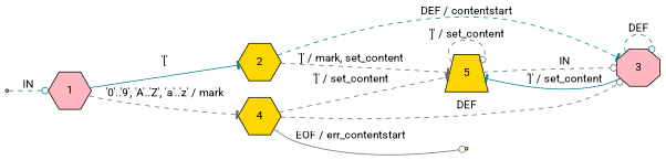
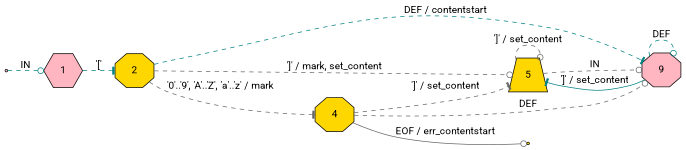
  digraph {
    fontname=Roboto
    rankdir=LR
    node [fillcolor=gold fontname=Roboto shape=point style=filled fixedsize=true]
    edge [arrowhead=odot color=gray40 fontname=Roboto style=dashed]
    ENTRY [fillcolor=lightpink fixedsize=""]
    1 [fillcolor=lightpink height=0.65 shape=hexagon]
-   2 [height=0.65 shape=hexagon]
+   2 [height=0.65 shape=octagon]
    eof_4 [fixedsize=""]
    5 [height=0.65 shape=trapezium]
-   3 [fillcolor=lightpink height=0.65 shape=octagon]
-   4 [height=0.65 shape=hexagon]
+   3 [fillcolor=lightpink height=0.65 shape=octagon label=9]
+   4 [height=0.65 shape=octagon]
    ENTRY -> 1 [color=teal label=IN]
-   1 -> 2 [arrowhead=tee color=teal label="'['" style=solid]
-   2 -> 5 [arrowhead=tee label="']' / mark, set_content"]
+   1 -> 2 [arrowhead=tee color=teal label="'['"]
+   2 -> 5 [label="']' / mark, set_content"]
    2 -> 3 [arrowhead=tee color=teal label="DEF / contentstart"]
-   1 -> 4 [arrowhead=tee label="'0'..'9', 'A'..'Z', 'a'..'z' / mark"]
+   2 -> 4 [arrowhead=tee label="'0'..'9', 'A'..'Z', 'a'..'z' / mark"]
    5 -> 5 [label="']' / set_content"]
    5 -> 3 [label=IN]
    3 -> 5 [arrowhead=tee color=teal label="']' / set_content" style=solid]
    3 -> 3 [color=teal label=DEF]
    4 -> eof_4 [label="EOF / err_contentstart" style=solid]
    4 -> 5 [arrowhead=tee label="']' / set_content"]
    4 -> 3 [label=DEF]
  }
